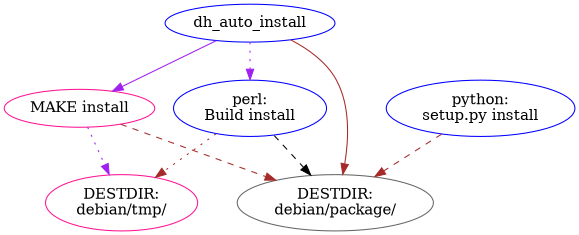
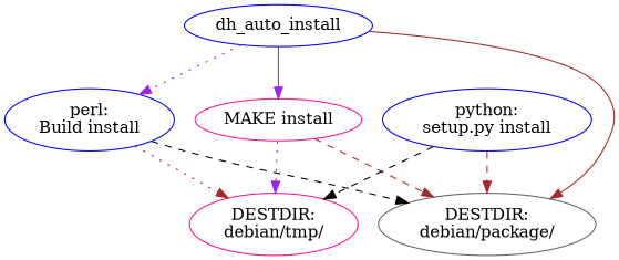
  digraph {
    rankdir=TB
    node [color=blue]
    edge [color=brown style=dashed]
    n1 [label=dh_auto_install]
    n2 [color=deeppink label="MAKE install"]
    n3 [label="perl:\nBuild install"]
    n4 [color=gray40 label="DESTDIR:\ndebian/package/"]
    n5 [color=deeppink label="DESTDIR:\ndebian/tmp/"]
    n6 [label="python:\nsetup.py install"]
    n1 -> n2 [color=purple style=solid]
    n1 -> n3 [color=purple style=dotted]
    n1 -> n4 [style=solid]
    n2 -> n4
    n2 -> n5 [color=purple style=dotted]
    n3 -> n4 [color=black]
    n3 -> n5 [style=dotted]
    n6 -> n4
+   n6 -> n5 [color=black]
  }
